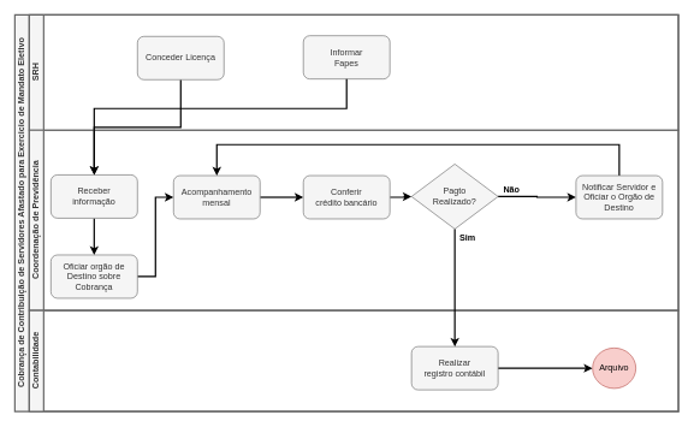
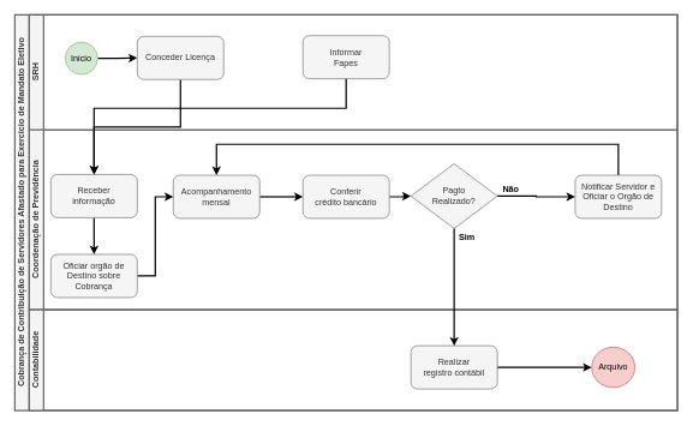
  <mxCell id="0" />
  <mxCell id="1" parent="0" />
  <mxCell id="2" value="Cobrança de Contribuição de Servidores Afastado para Exercicio de Mandato Eletivo" style="swimlane;childLayout=stackLayout;resizeParent=1;resizeParentMax=0;horizontal=0;startSize=20;horizontalStack=0;html=1;strokeWidth=2;fillColor=#f5f5f5;fontColor=#333333;strokeColor=#666666;" parent="1" vertex="1"><mxGeometry y="20" width="920" height="550" as="geometry" x="20" /></mxCell>
  <mxCell id="3" value="SRH" style="swimlane;startSize=20;horizontal=0;html=1;fillColor=#f5f5f5;fontColor=#333333;strokeColor=#666666;strokeWidth=2;" parent="2" vertex="1"><mxGeometry x="20" width="900" height="160" as="geometry" /></mxCell>
+ <mxCell id="4" style="edgeStyle=orthogonalEdgeStyle;rounded=0;orthogonalLoop=1;jettySize=auto;html=1;entryX=0;entryY=0.5;entryDx=0;entryDy=0;strokeWidth=2;" parent="3" source="5" target="7" edge="1"><mxGeometry relative="1" as="geometry"><mxPoint x="150.0" y="60.0" as="targetPoint" /></mxGeometry></mxCell>
+ <mxCell id="5" value="Inicio" style="ellipse;whiteSpace=wrap;html=1;aspect=fixed;fillColor=#d5e8d4;strokeColor=#82b366;" parent="3" vertex="1"><mxGeometry x="50" y="38" width="45" height="45" as="geometry" /></mxCell>
  <mxCell id="6" style="edgeStyle=orthogonalEdgeStyle;rounded=0;orthogonalLoop=1;jettySize=auto;html=1;strokeWidth=2;" edge="1" parent="3" source="7" target="15"><mxGeometry relative="1" as="geometry" /></mxCell>
  <mxCell id="7" value="Conceder Licença" style="rounded=1;whiteSpace=wrap;html=1;strokeWidth=1;fillColor=#f5f5f5;fontColor=#333333;strokeColor=#666666;" parent="3" vertex="1"><mxGeometry x="150" y="30" width="120" height="60" as="geometry" /></mxCell>
  <mxCell id="8" value="Informar&lt;br style=&quot;border-color: var(--border-color);&quot;&gt;Fapes" style="rounded=1;whiteSpace=wrap;html=1;strokeWidth=1;fillColor=#f5f5f5;fontColor=#333333;strokeColor=#666666;" parent="3" vertex="1"><mxGeometry x="380" y="29" width="120" height="60" as="geometry" /></mxCell>
  <mxCell id="9" value="Coordenação de Previdência" style="swimlane;startSize=20;horizontal=0;html=1;fillColor=#f5f5f5;fontColor=#333333;strokeColor=#666666;strokeWidth=2;" parent="2" vertex="1"><mxGeometry x="20" y="160" width="900" height="250" as="geometry"><mxRectangle x="20" y="240" width="460" height="30" as="alternateBounds" /></mxGeometry></mxCell>
  <mxCell id="10" style="edgeStyle=orthogonalEdgeStyle;rounded=0;orthogonalLoop=1;jettySize=auto;html=1;entryX=0;entryY=0.5;entryDx=0;entryDy=0;strokeWidth=2;" parent="9" source="11" target="23" edge="1"><mxGeometry relative="1" as="geometry"><mxPoint x="860" y="92" as="targetPoint" /></mxGeometry></mxCell>
  <mxCell id="11" value="Pagto &lt;br&gt;Realizado?" style="rhombus;whiteSpace=wrap;html=1;fillColor=#f5f5f5;fontColor=#333333;strokeColor=#666666;" parent="9" vertex="1"><mxGeometry x="530" y="47" width="120" height="90" as="geometry" /></mxCell>
  <mxCell id="12" value="Sim" style="text;html=1;strokeColor=none;fillColor=none;align=center;verticalAlign=middle;whiteSpace=wrap;rounded=0;fontStyle=1" parent="9" vertex="1"><mxGeometry x="577.5" y="134" width="60" height="30" as="geometry" /></mxCell>
  <mxCell id="13" value="Não" style="text;html=1;strokeColor=none;fillColor=none;align=center;verticalAlign=middle;whiteSpace=wrap;rounded=0;fontStyle=1" parent="9" vertex="1"><mxGeometry x="638.5" y="67" width="60" height="30" as="geometry" /></mxCell>
  <mxCell id="14" style="edgeStyle=orthogonalEdgeStyle;rounded=0;orthogonalLoop=1;jettySize=auto;html=1;entryX=0.5;entryY=0;entryDx=0;entryDy=0;strokeWidth=2;" edge="1" parent="9" source="15" target="21"><mxGeometry relative="1" as="geometry" /></mxCell>
  <mxCell id="15" value="Receber&lt;br style=&quot;border-color: var(--border-color);&quot;&gt;informação" style="rounded=1;whiteSpace=wrap;html=1;strokeWidth=1;fillColor=#f5f5f5;fontColor=#333333;strokeColor=#666666;" parent="9" vertex="1"><mxGeometry x="30" y="62" width="120" height="60" as="geometry" /></mxCell>
  <mxCell id="16" style="edgeStyle=orthogonalEdgeStyle;rounded=0;orthogonalLoop=1;jettySize=auto;html=1;strokeWidth=2;" edge="1" parent="9" source="17" target="19"><mxGeometry relative="1" as="geometry" /></mxCell>
  <mxCell id="17" value="Acompanhamento&lt;br style=&quot;border-color: var(--border-color);&quot;&gt;mensal" style="rounded=1;whiteSpace=wrap;html=1;strokeWidth=1;fillColor=#f5f5f5;fontColor=#333333;strokeColor=#666666;" parent="9" vertex="1"><mxGeometry x="200" y="63" width="120" height="60" as="geometry" /></mxCell>
  <mxCell id="18" style="edgeStyle=orthogonalEdgeStyle;rounded=0;orthogonalLoop=1;jettySize=auto;html=1;strokeWidth=2;" edge="1" parent="9" source="19" target="11"><mxGeometry relative="1" as="geometry" /></mxCell>
  <mxCell id="19" value="Conferir&lt;br style=&quot;border-color: var(--border-color);&quot;&gt;crédito bancário" style="rounded=1;whiteSpace=wrap;html=1;strokeWidth=1;fillColor=#f5f5f5;fontColor=#333333;strokeColor=#666666;" parent="9" vertex="1"><mxGeometry x="380" y="63" width="120" height="60" as="geometry" /></mxCell>
  <mxCell id="20" style="edgeStyle=orthogonalEdgeStyle;rounded=0;orthogonalLoop=1;jettySize=auto;html=1;entryX=0;entryY=0.5;entryDx=0;entryDy=0;strokeWidth=2;" edge="1" parent="9" source="21" target="17"><mxGeometry relative="1" as="geometry" /></mxCell>
  <mxCell id="21" value="Oficiar orgão de Destino sobre Cobrança" style="rounded=1;whiteSpace=wrap;html=1;strokeWidth=1;fillColor=#f5f5f5;fontColor=#333333;strokeColor=#666666;" vertex="1" parent="9"><mxGeometry x="30" y="173" width="120" height="60" as="geometry" /></mxCell>
  <mxCell id="22" style="edgeStyle=orthogonalEdgeStyle;rounded=0;orthogonalLoop=1;jettySize=auto;html=1;entryX=0.5;entryY=0;entryDx=0;entryDy=0;strokeWidth=2;" edge="1" parent="9" source="23" target="17"><mxGeometry relative="1" as="geometry"><Array as="points"><mxPoint x="818" y="20" /><mxPoint x="260" y="20" /></Array></mxGeometry></mxCell>
  <mxCell id="23" value="Notificar Servidor e Oficiar o Orgão de Destino" style="rounded=1;whiteSpace=wrap;html=1;strokeWidth=1;fillColor=#f5f5f5;fontColor=#333333;strokeColor=#666666;" vertex="1" parent="9"><mxGeometry x="758" y="63" width="120" height="60" as="geometry" /></mxCell>
  <mxCell id="24" value="Contabilidade" style="swimlane;startSize=20;horizontal=0;html=1;fillColor=#f5f5f5;fontColor=#333333;strokeColor=#666666;strokeWidth=2;" parent="2" vertex="1"><mxGeometry x="20" y="410" width="900" height="140" as="geometry" /></mxCell>
  <mxCell id="25" style="edgeStyle=orthogonalEdgeStyle;rounded=0;orthogonalLoop=1;jettySize=auto;html=1;entryX=0;entryY=0.5;entryDx=0;entryDy=0;exitX=1;exitY=0.5;exitDx=0;exitDy=0;strokeWidth=2;" parent="24" source="26" target="27" edge="1"><mxGeometry relative="1" as="geometry"><mxPoint x="651.0" y="80" as="sourcePoint" /><mxPoint x="771" y="80" as="targetPoint" /></mxGeometry></mxCell>
  <mxCell id="26" value="Realizar&lt;br style=&quot;border-color: var(--border-color);&quot;&gt;registro contábil" style="rounded=1;whiteSpace=wrap;html=1;strokeWidth=1;fillColor=#f5f5f5;fontColor=#333333;strokeColor=#666666;" parent="24" vertex="1"><mxGeometry x="530" y="50" width="120" height="60" as="geometry" /></mxCell>
  <mxCell id="27" value="Arquivo" style="ellipse;whiteSpace=wrap;html=1;fillColor=#f8cecc;strokeColor=#b85450;" vertex="1" parent="24"><mxGeometry x="781" y="52" width="60" height="56" as="geometry" /></mxCell>
  <mxCell id="28" style="edgeStyle=orthogonalEdgeStyle;rounded=0;orthogonalLoop=1;jettySize=auto;html=1;entryX=0.5;entryY=0;entryDx=0;entryDy=0;exitX=0.5;exitY=1;exitDx=0;exitDy=0;strokeWidth=2;" parent="2" source="8" target="15" edge="1"><mxGeometry relative="1" as="geometry"><Array as="points"><mxPoint x="460" y="130" /><mxPoint x="110" y="130" /></Array><mxPoint x="754" y="175" as="sourcePoint" /><mxPoint x="110.0" y="273" as="targetPoint" /></mxGeometry></mxCell>
  <mxCell id="29" style="edgeStyle=orthogonalEdgeStyle;rounded=0;orthogonalLoop=1;jettySize=auto;html=1;strokeWidth=2;entryX=0.5;entryY=0;entryDx=0;entryDy=0;" parent="2" source="11" target="26" edge="1"><mxGeometry relative="1" as="geometry"><mxPoint x="610" y="382" as="targetPoint" /><Array as="points"><mxPoint x="610" y="450" /><mxPoint x="610" y="450" /></Array></mxGeometry></mxCell>
